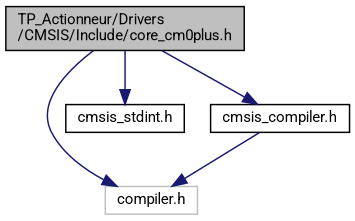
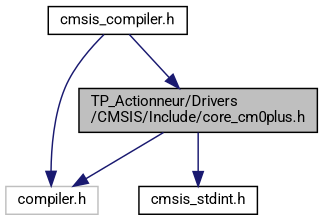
  digraph {
    fontname=Roboto
    node [color=black fillcolor=white fontname=Roboto fontsize=10 shape=record style=filled]
    edge [color=midnightblue fontname=Roboto fontsize=10 labelfontname=Helvetica labelfontsize=10 style=solid]
    n1 [fillcolor=grey75 fontcolor=black height=0.2 label="TP_Actionneur/Drivers\l/CMSIS/Include/core_cm0plus.h" width=0.4]
    n2 [color=grey75 height=0.2 label="compiler.h" width=0.4]
    n3 [height=0.2 label="cmsis_stdint.h" width=0.4]
    n4 [height=0.2 label="cmsis_compiler.h" width=0.4]
    n1 -> n2
    n1 -> n3
-   n1 -> n4
+   n4 -> n1
    n4 -> n2
  }
